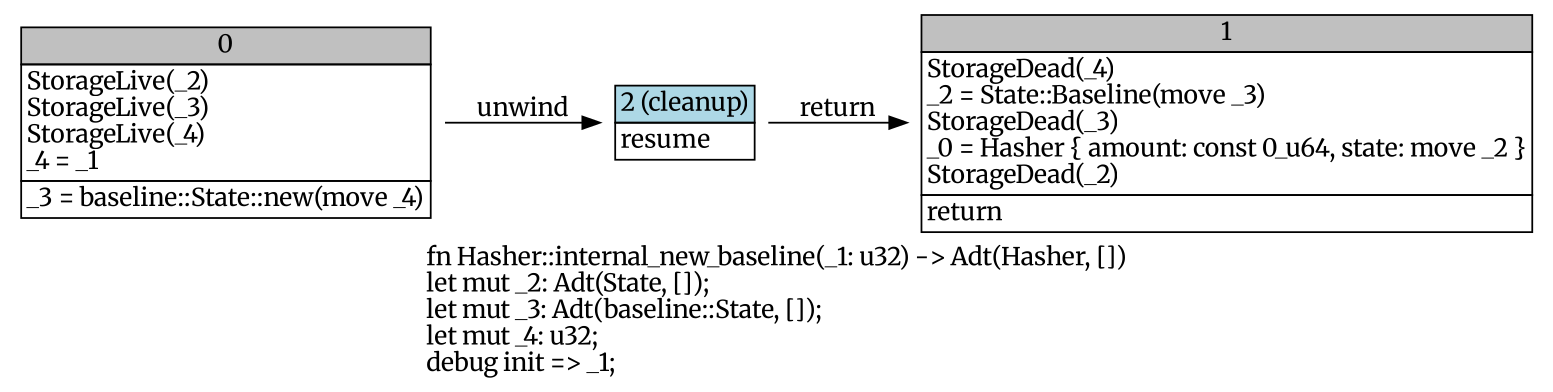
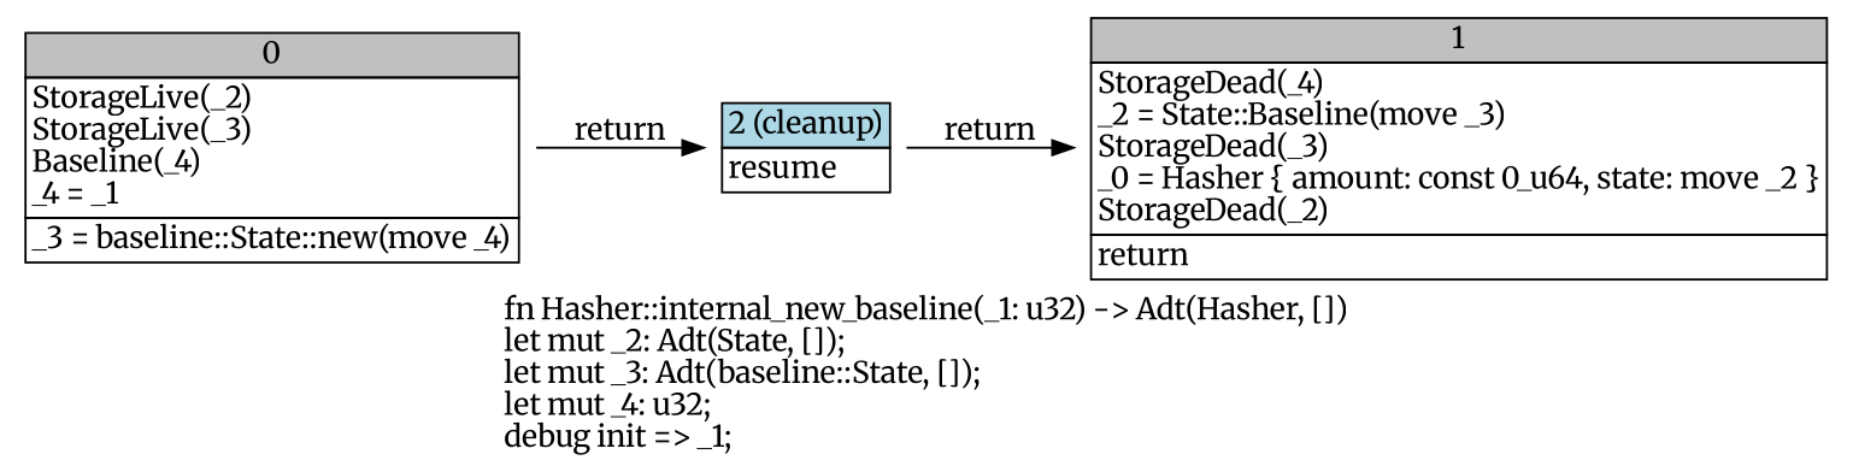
  digraph {
    fontname=Merriweather
    label=<fn Hasher::internal_new_baseline(_1: u32) -&gt; Adt(Hasher, [])<br align="left"/>let mut _2: Adt(State, []);<br align="left"/>let mut _3: Adt(baseline::State, []);<br align="left"/>let mut _4: u32;<br align="left"/>debug init =&gt; _1;<br align="left"/>>
    rankdir=LR
    node [fontname=Merriweather shape=none]
    edge [fontname=Merriweather]
-   n1 [label=<<table border="0" cellborder="1" cellspacing="0"><tr><td bgcolor="gray" align="center" colspan="1">0</td></tr><tr><td align="left" balign="left">StorageLive(_2)<br/>StorageLive(_3)<br/>StorageLive(_4)<br/>_4 = _1<br/></td></tr><tr><td align="left">_3 = baseline::State::new(move _4)</td></tr></table>>]
+   n1 [label=<<table border="0" cellborder="1" cellspacing="0"><tr><td bgcolor="gray" align="center" colspan="1">0</td></tr><tr><td align="left" balign="left">StorageLive(_2)<br/>StorageLive(_3)<br/>Baseline(_4)<br/>_4 = _1<br/></td></tr><tr><td align="left">_3 = baseline::State::new(move _4)</td></tr></table>>]
    n2 [label=<<table border="0" cellborder="1" cellspacing="0"><tr><td bgcolor="lightblue" align="center" colspan="1">2 (cleanup)</td></tr><tr><td align="left">resume</td></tr></table>>]
    n3 [label=<<table border="0" cellborder="1" cellspacing="0"><tr><td bgcolor="gray" align="center" colspan="1">1</td></tr><tr><td align="left" balign="left">StorageDead(_4)<br/>_2 = State::Baseline(move _3)<br/>StorageDead(_3)<br/>_0 = Hasher { amount: const 0_u64, state: move _2 }<br/>StorageDead(_2)<br/></td></tr><tr><td align="left">return</td></tr></table>>]
-   n1 -> n2 [label=unwind]
+   n1 -> n2 [label=return]
    n2 -> n3 [label=return]
  }
